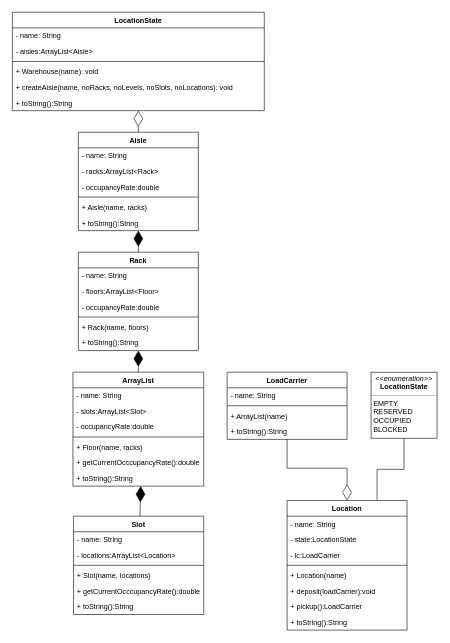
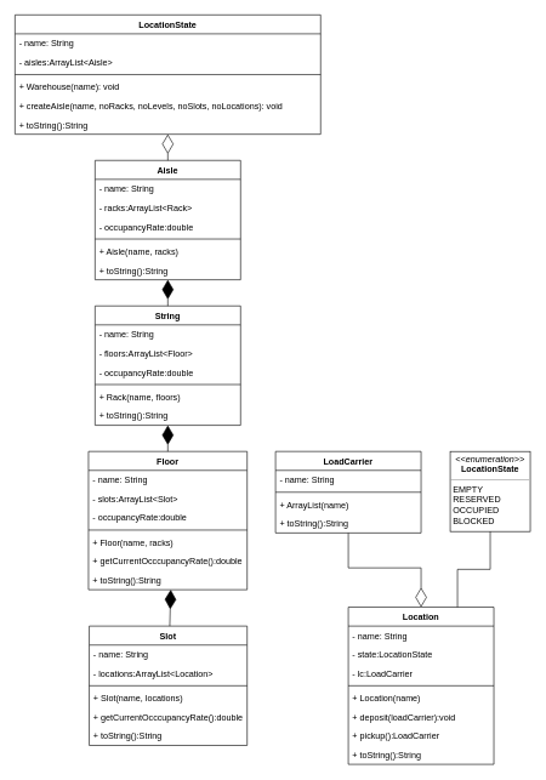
  <mxCell id="0" />
  <mxCell id="1" parent="0" />
  <mxCell id="2" value="LocationState" style="swimlane;fontStyle=1;align=center;verticalAlign=top;childLayout=stackLayout;horizontal=1;startSize=26;horizontalStack=0;resizeParent=1;resizeParentMax=0;resizeLast=0;collapsible=1;marginBottom=0;" vertex="1" parent="1"><mxGeometry x="20" y="20" width="420" height="164" as="geometry" /></mxCell>
  <mxCell id="3" value="- name: String" style="text;strokeColor=none;fillColor=none;align=left;verticalAlign=top;spacingLeft=4;spacingRight=4;overflow=hidden;rotatable=0;points=[[0,0.5],[1,0.5]];portConstraint=eastwest;" vertex="1" parent="2"><mxGeometry y="26" width="420" height="26" as="geometry" /></mxCell>
  <mxCell id="4" value="- aisles:ArrayList&lt;Aisle&gt;" style="text;strokeColor=none;fillColor=none;align=left;verticalAlign=top;spacingLeft=4;spacingRight=4;overflow=hidden;rotatable=0;points=[[0,0.5],[1,0.5]];portConstraint=eastwest;" vertex="1" parent="2"><mxGeometry y="52" width="420" height="26" as="geometry" /></mxCell>
  <mxCell id="5" value="" style="line;strokeWidth=1;fillColor=none;align=left;verticalAlign=middle;spacingTop=-1;spacingLeft=3;spacingRight=3;rotatable=0;labelPosition=right;points=[];portConstraint=eastwest;" vertex="1" parent="2"><mxGeometry y="78" width="420" height="8" as="geometry" /></mxCell>
  <mxCell id="6" value="+ Warehouse(name): void" style="text;strokeColor=none;fillColor=none;align=left;verticalAlign=top;spacingLeft=4;spacingRight=4;overflow=hidden;rotatable=0;points=[[0,0.5],[1,0.5]];portConstraint=eastwest;" vertex="1" parent="2"><mxGeometry y="86" width="420" height="26" as="geometry" /></mxCell>
  <mxCell id="7" value="+ createAisle(name, noRacks, noLevels, noSlots, noLocations): void" style="text;strokeColor=none;fillColor=none;align=left;verticalAlign=top;spacingLeft=4;spacingRight=4;overflow=hidden;rotatable=0;points=[[0,0.5],[1,0.5]];portConstraint=eastwest;" vertex="1" parent="2"><mxGeometry y="112" width="420" height="26" as="geometry" /></mxCell>
  <mxCell id="8" value="+ toString():String" style="text;strokeColor=none;fillColor=none;align=left;verticalAlign=top;spacingLeft=4;spacingRight=4;overflow=hidden;rotatable=0;points=[[0,0.5],[1,0.5]];portConstraint=eastwest;" vertex="1" parent="2"><mxGeometry y="138" width="420" height="26" as="geometry" /></mxCell>
  <mxCell id="9" value="Aisle" style="swimlane;fontStyle=1;align=center;verticalAlign=top;childLayout=stackLayout;horizontal=1;startSize=26;horizontalStack=0;resizeParent=1;resizeParentMax=0;resizeLast=0;collapsible=1;marginBottom=0;" vertex="1" parent="1"><mxGeometry x="130" y="220" width="200" height="164" as="geometry" /></mxCell>
  <mxCell id="10" value="- name: String" style="text;strokeColor=none;fillColor=none;align=left;verticalAlign=top;spacingLeft=4;spacingRight=4;overflow=hidden;rotatable=0;points=[[0,0.5],[1,0.5]];portConstraint=eastwest;" vertex="1" parent="9"><mxGeometry y="26" width="200" height="26" as="geometry" /></mxCell>
  <mxCell id="11" value="- racks:ArrayList&lt;Rack&gt;" style="text;strokeColor=none;fillColor=none;align=left;verticalAlign=top;spacingLeft=4;spacingRight=4;overflow=hidden;rotatable=0;points=[[0,0.5],[1,0.5]];portConstraint=eastwest;" vertex="1" parent="9"><mxGeometry y="52" width="200" height="26" as="geometry" /></mxCell>
  <mxCell id="12" value="- occupancyRate:double" style="text;strokeColor=none;fillColor=none;align=left;verticalAlign=top;spacingLeft=4;spacingRight=4;overflow=hidden;rotatable=0;points=[[0,0.5],[1,0.5]];portConstraint=eastwest;" vertex="1" parent="9"><mxGeometry y="78" width="200" height="26" as="geometry" /></mxCell>
  <mxCell id="13" value="" style="line;strokeWidth=1;fillColor=none;align=left;verticalAlign=middle;spacingTop=-1;spacingLeft=3;spacingRight=3;rotatable=0;labelPosition=right;points=[];portConstraint=eastwest;" vertex="1" parent="9"><mxGeometry y="104" width="200" height="8" as="geometry" /></mxCell>
  <mxCell id="14" value="+ Aisle(name, racks)" style="text;strokeColor=none;fillColor=none;align=left;verticalAlign=top;spacingLeft=4;spacingRight=4;overflow=hidden;rotatable=0;points=[[0,0.5],[1,0.5]];portConstraint=eastwest;" vertex="1" parent="9"><mxGeometry y="112" width="200" height="26" as="geometry" /></mxCell>
  <mxCell id="15" value="+ toString():String" style="text;strokeColor=none;fillColor=none;align=left;verticalAlign=top;spacingLeft=4;spacingRight=4;overflow=hidden;rotatable=0;points=[[0,0.5],[1,0.5]];portConstraint=eastwest;" vertex="1" parent="9"><mxGeometry y="138" width="200" height="26" as="geometry" /></mxCell>
- <mxCell id="16" value="Rack" style="swimlane;fontStyle=1;align=center;verticalAlign=top;childLayout=stackLayout;horizontal=1;startSize=26;horizontalStack=0;resizeParent=1;resizeParentMax=0;resizeLast=0;collapsible=1;marginBottom=0;" vertex="1" parent="1"><mxGeometry x="130" y="420" width="200" height="164" as="geometry" /></mxCell>
+ <mxCell id="16" value="String" style="swimlane;fontStyle=1;align=center;verticalAlign=top;childLayout=stackLayout;horizontal=1;startSize=26;horizontalStack=0;resizeParent=1;resizeParentMax=0;resizeLast=0;collapsible=1;marginBottom=0;" vertex="1" parent="1"><mxGeometry x="130" y="420" width="200" height="164" as="geometry" /></mxCell>
  <mxCell id="17" value="- name: String" style="text;strokeColor=none;fillColor=none;align=left;verticalAlign=top;spacingLeft=4;spacingRight=4;overflow=hidden;rotatable=0;points=[[0,0.5],[1,0.5]];portConstraint=eastwest;" vertex="1" parent="16"><mxGeometry y="26" width="200" height="26" as="geometry" /></mxCell>
  <mxCell id="18" value="- floors:ArrayList&lt;Floor&gt;" style="text;strokeColor=none;fillColor=none;align=left;verticalAlign=top;spacingLeft=4;spacingRight=4;overflow=hidden;rotatable=0;points=[[0,0.5],[1,0.5]];portConstraint=eastwest;" vertex="1" parent="16"><mxGeometry y="52" width="200" height="26" as="geometry" /></mxCell>
  <mxCell id="19" value="- occupancyRate:double" style="text;strokeColor=none;fillColor=none;align=left;verticalAlign=top;spacingLeft=4;spacingRight=4;overflow=hidden;rotatable=0;points=[[0,0.5],[1,0.5]];portConstraint=eastwest;" vertex="1" parent="16"><mxGeometry y="78" width="200" height="26" as="geometry" /></mxCell>
  <mxCell id="20" value="" style="line;strokeWidth=1;fillColor=none;align=left;verticalAlign=middle;spacingTop=-1;spacingLeft=3;spacingRight=3;rotatable=0;labelPosition=right;points=[];portConstraint=eastwest;" vertex="1" parent="16"><mxGeometry y="104" width="200" height="8" as="geometry" /></mxCell>
  <mxCell id="21" value="+ Rack(name, floors)" style="text;strokeColor=none;fillColor=none;align=left;verticalAlign=top;spacingLeft=4;spacingRight=4;overflow=hidden;rotatable=0;points=[[0,0.5],[1,0.5]];portConstraint=eastwest;" vertex="1" parent="16"><mxGeometry y="112" width="200" height="26" as="geometry" /></mxCell>
  <mxCell id="22" value="+ toString():String" style="text;strokeColor=none;fillColor=none;align=left;verticalAlign=top;spacingLeft=4;spacingRight=4;overflow=hidden;rotatable=0;points=[[0,0.5],[1,0.5]];portConstraint=eastwest;" vertex="1" parent="16"><mxGeometry y="138" width="200" height="26" as="geometry" /></mxCell>
- <mxCell id="23" value="ArrayList" style="swimlane;fontStyle=1;align=center;verticalAlign=top;childLayout=stackLayout;horizontal=1;startSize=26;horizontalStack=0;resizeParent=1;resizeParentMax=0;resizeLast=0;collapsible=1;marginBottom=0;" vertex="1" parent="1"><mxGeometry x="121" y="620" width="218" height="190" as="geometry" /></mxCell>
+ <mxCell id="23" value="Floor" style="swimlane;fontStyle=1;align=center;verticalAlign=top;childLayout=stackLayout;horizontal=1;startSize=26;horizontalStack=0;resizeParent=1;resizeParentMax=0;resizeLast=0;collapsible=1;marginBottom=0;" vertex="1" parent="1"><mxGeometry x="121" y="620" width="218" height="190" as="geometry" /></mxCell>
  <mxCell id="24" value="- name: String" style="text;strokeColor=none;fillColor=none;align=left;verticalAlign=top;spacingLeft=4;spacingRight=4;overflow=hidden;rotatable=0;points=[[0,0.5],[1,0.5]];portConstraint=eastwest;" vertex="1" parent="23"><mxGeometry y="26" width="218" height="26" as="geometry" /></mxCell>
  <mxCell id="25" value="- slots:ArrayList&lt;Slot&gt;" style="text;strokeColor=none;fillColor=none;align=left;verticalAlign=top;spacingLeft=4;spacingRight=4;overflow=hidden;rotatable=0;points=[[0,0.5],[1,0.5]];portConstraint=eastwest;" vertex="1" parent="23"><mxGeometry y="52" width="218" height="26" as="geometry" /></mxCell>
  <mxCell id="26" value="- occupancyRate:double" style="text;strokeColor=none;fillColor=none;align=left;verticalAlign=top;spacingLeft=4;spacingRight=4;overflow=hidden;rotatable=0;points=[[0,0.5],[1,0.5]];portConstraint=eastwest;" vertex="1" parent="23"><mxGeometry y="78" width="218" height="26" as="geometry" /></mxCell>
  <mxCell id="27" value="" style="line;strokeWidth=1;fillColor=none;align=left;verticalAlign=middle;spacingTop=-1;spacingLeft=3;spacingRight=3;rotatable=0;labelPosition=right;points=[];portConstraint=eastwest;" vertex="1" parent="23"><mxGeometry y="104" width="218" height="8" as="geometry" /></mxCell>
  <mxCell id="28" value="+ Floor(name, racks)" style="text;strokeColor=none;fillColor=none;align=left;verticalAlign=top;spacingLeft=4;spacingRight=4;overflow=hidden;rotatable=0;points=[[0,0.5],[1,0.5]];portConstraint=eastwest;" vertex="1" parent="23"><mxGeometry y="112" width="218" height="26" as="geometry" /></mxCell>
  <mxCell id="29" value="+ getCurrentOcccupancyRate():double" style="text;strokeColor=none;fillColor=none;align=left;verticalAlign=top;spacingLeft=4;spacingRight=4;overflow=hidden;rotatable=0;points=[[0,0.5],[1,0.5]];portConstraint=eastwest;" vertex="1" parent="23"><mxGeometry y="138" width="218" height="26" as="geometry" /></mxCell>
  <mxCell id="30" value="+ toString():String" style="text;strokeColor=none;fillColor=none;align=left;verticalAlign=top;spacingLeft=4;spacingRight=4;overflow=hidden;rotatable=0;points=[[0,0.5],[1,0.5]];portConstraint=eastwest;" vertex="1" parent="23"><mxGeometry y="164" width="218" height="26" as="geometry" /></mxCell>
  <mxCell id="31" value="" style="endArrow=diamondThin;endFill=0;endSize=24;html=1;rounded=0;exitX=0.5;exitY=0;exitDx=0;exitDy=0;" edge="1" parent="1" source="9" target="8"><mxGeometry width="160" relative="1" as="geometry"><mxPoint x="544" y="430" as="sourcePoint" /><mxPoint x="234" y="190" as="targetPoint" /></mxGeometry></mxCell>
  <mxCell id="32" value="" style="endArrow=diamondThin;endFill=1;endSize=24;html=1;rounded=0;" edge="1" parent="1" source="16" target="15"><mxGeometry width="160" relative="1" as="geometry"><mxPoint x="544" y="430" as="sourcePoint" /><mxPoint x="704" y="430" as="targetPoint" /></mxGeometry></mxCell>
  <mxCell id="33" value="" style="endArrow=diamondThin;endFill=1;endSize=24;html=1;rounded=0;" edge="1" parent="1" source="23" target="22"><mxGeometry width="160" relative="1" as="geometry"><mxPoint x="244" y="430" as="sourcePoint" /><mxPoint x="244" y="394" as="targetPoint" /></mxGeometry></mxCell>
  <mxCell id="34" value="Slot" style="swimlane;fontStyle=1;align=center;verticalAlign=top;childLayout=stackLayout;horizontal=1;startSize=26;horizontalStack=0;resizeParent=1;resizeParentMax=0;resizeLast=0;collapsible=1;marginBottom=0;" vertex="1" parent="1"><mxGeometry x="122" y="860" width="217" height="164" as="geometry" /></mxCell>
  <mxCell id="35" value="- name: String" style="text;strokeColor=none;fillColor=none;align=left;verticalAlign=top;spacingLeft=4;spacingRight=4;overflow=hidden;rotatable=0;points=[[0,0.5],[1,0.5]];portConstraint=eastwest;" vertex="1" parent="34"><mxGeometry y="26" width="217" height="26" as="geometry" /></mxCell>
  <mxCell id="36" value="- locations:ArrayList&lt;Location&gt;" style="text;strokeColor=none;fillColor=none;align=left;verticalAlign=top;spacingLeft=4;spacingRight=4;overflow=hidden;rotatable=0;points=[[0,0.5],[1,0.5]];portConstraint=eastwest;" vertex="1" parent="34"><mxGeometry y="52" width="217" height="26" as="geometry" /></mxCell>
  <mxCell id="37" value="" style="line;strokeWidth=1;fillColor=none;align=left;verticalAlign=middle;spacingTop=-1;spacingLeft=3;spacingRight=3;rotatable=0;labelPosition=right;points=[];portConstraint=eastwest;" vertex="1" parent="34"><mxGeometry y="78" width="217" height="8" as="geometry" /></mxCell>
  <mxCell id="38" value="+ Slot(name, locations)" style="text;strokeColor=none;fillColor=none;align=left;verticalAlign=top;spacingLeft=4;spacingRight=4;overflow=hidden;rotatable=0;points=[[0,0.5],[1,0.5]];portConstraint=eastwest;" vertex="1" parent="34"><mxGeometry y="86" width="217" height="26" as="geometry" /></mxCell>
  <mxCell id="39" value="+ getCurrentOcccupancyRate():double" style="text;strokeColor=none;fillColor=none;align=left;verticalAlign=top;spacingLeft=4;spacingRight=4;overflow=hidden;rotatable=0;points=[[0,0.5],[1,0.5]];portConstraint=eastwest;" vertex="1" parent="34"><mxGeometry y="112" width="217" height="26" as="geometry" /></mxCell>
  <mxCell id="40" value="+ toString():String" style="text;strokeColor=none;fillColor=none;align=left;verticalAlign=top;spacingLeft=4;spacingRight=4;overflow=hidden;rotatable=0;points=[[0,0.5],[1,0.5]];portConstraint=eastwest;" vertex="1" parent="34"><mxGeometry y="138" width="217" height="26" as="geometry" /></mxCell>
  <mxCell id="41" value="" style="endArrow=diamondThin;endFill=1;endSize=24;html=1;rounded=0;" edge="1" parent="1" source="34"><mxGeometry width="160" relative="1" as="geometry"><mxPoint x="244" y="630" as="sourcePoint" /><mxPoint x="234" y="810" as="targetPoint" /><Array as="points"><mxPoint x="234" y="810" /></Array></mxGeometry></mxCell>
  <mxCell id="42" value="Location" style="swimlane;fontStyle=1;align=center;verticalAlign=top;childLayout=stackLayout;horizontal=1;startSize=26;horizontalStack=0;resizeParent=1;resizeParentMax=0;resizeLast=0;collapsible=1;marginBottom=0;" vertex="1" parent="1"><mxGeometry x="478" y="834" width="200" height="216" as="geometry" /></mxCell>
  <mxCell id="43" value="- name: String" style="text;strokeColor=none;fillColor=none;align=left;verticalAlign=top;spacingLeft=4;spacingRight=4;overflow=hidden;rotatable=0;points=[[0,0.5],[1,0.5]];portConstraint=eastwest;" vertex="1" parent="42"><mxGeometry y="26" width="200" height="26" as="geometry" /></mxCell>
  <mxCell id="44" value="- state:LocationState" style="text;strokeColor=none;fillColor=none;align=left;verticalAlign=top;spacingLeft=4;spacingRight=4;overflow=hidden;rotatable=0;points=[[0,0.5],[1,0.5]];portConstraint=eastwest;" vertex="1" parent="42"><mxGeometry y="52" width="200" height="26" as="geometry" /></mxCell>
  <mxCell id="45" value="- lc:LoadCarrier" style="text;strokeColor=none;fillColor=none;align=left;verticalAlign=top;spacingLeft=4;spacingRight=4;overflow=hidden;rotatable=0;points=[[0,0.5],[1,0.5]];portConstraint=eastwest;" vertex="1" parent="42"><mxGeometry y="78" width="200" height="26" as="geometry" /></mxCell>
  <mxCell id="46" value="" style="line;strokeWidth=1;fillColor=none;align=left;verticalAlign=middle;spacingTop=-1;spacingLeft=3;spacingRight=3;rotatable=0;labelPosition=right;points=[];portConstraint=eastwest;" vertex="1" parent="42"><mxGeometry y="104" width="200" height="8" as="geometry" /></mxCell>
  <mxCell id="47" value="+ Location(name)" style="text;strokeColor=none;fillColor=none;align=left;verticalAlign=top;spacingLeft=4;spacingRight=4;overflow=hidden;rotatable=0;points=[[0,0.5],[1,0.5]];portConstraint=eastwest;" vertex="1" parent="42"><mxGeometry y="112" width="200" height="26" as="geometry" /></mxCell>
  <mxCell id="48" value="+ deposit(loadCarrier):void" style="text;strokeColor=none;fillColor=none;align=left;verticalAlign=top;spacingLeft=4;spacingRight=4;overflow=hidden;rotatable=0;points=[[0,0.5],[1,0.5]];portConstraint=eastwest;" vertex="1" parent="42"><mxGeometry y="138" width="200" height="26" as="geometry" /></mxCell>
  <mxCell id="49" value="+ pickup():LoadCarrier" style="text;strokeColor=none;fillColor=none;align=left;verticalAlign=top;spacingLeft=4;spacingRight=4;overflow=hidden;rotatable=0;points=[[0,0.5],[1,0.5]];portConstraint=eastwest;" vertex="1" parent="42"><mxGeometry y="164" width="200" height="26" as="geometry" /></mxCell>
  <mxCell id="50" value="+ toString():String" style="text;strokeColor=none;fillColor=none;align=left;verticalAlign=top;spacingLeft=4;spacingRight=4;overflow=hidden;rotatable=0;points=[[0,0.5],[1,0.5]];portConstraint=eastwest;" vertex="1" parent="42"><mxGeometry y="190" width="200" height="26" as="geometry" /></mxCell>
  <mxCell id="51" value="&lt;p style=&quot;margin: 0px ; margin-top: 4px ; text-align: center&quot;&gt;&lt;i&gt;&amp;lt;&amp;lt;enumeration&amp;gt;&amp;gt;&lt;/i&gt;&lt;br&gt;&lt;b&gt;LocationState&lt;/b&gt;&lt;/p&gt;&lt;hr size=&quot;1&quot;&gt;&lt;p style=&quot;margin: 0px ; margin-left: 4px&quot;&gt;EMPTY&lt;br&gt;&lt;/p&gt;&lt;p style=&quot;margin: 0px ; margin-left: 4px&quot;&gt;RESERVED&lt;/p&gt;&lt;p style=&quot;margin: 0px ; margin-left: 4px&quot;&gt;OCCUPIED&lt;/p&gt;&lt;p style=&quot;margin: 0px ; margin-left: 4px&quot;&gt;BLOCKED&lt;/p&gt;&lt;p style=&quot;margin: 0px ; margin-left: 4px&quot;&gt;&lt;br&gt;&lt;/p&gt;" style="verticalAlign=top;align=left;overflow=fill;fontSize=12;fontFamily=Helvetica;html=1;" vertex="1" parent="1"><mxGeometry x="618" y="620" width="110" height="110" as="geometry" /></mxCell>
  <mxCell id="52" value="LoadCarrier" style="swimlane;fontStyle=1;align=center;verticalAlign=top;childLayout=stackLayout;horizontal=1;startSize=26;horizontalStack=0;resizeParent=1;resizeParentMax=0;resizeLast=0;collapsible=1;marginBottom=0;" vertex="1" parent="1"><mxGeometry x="378" y="620" width="200" height="112" as="geometry" /></mxCell>
  <mxCell id="53" value="- name: String" style="text;strokeColor=none;fillColor=none;align=left;verticalAlign=top;spacingLeft=4;spacingRight=4;overflow=hidden;rotatable=0;points=[[0,0.5],[1,0.5]];portConstraint=eastwest;" vertex="1" parent="52"><mxGeometry y="26" width="200" height="26" as="geometry" /></mxCell>
  <mxCell id="54" value="" style="line;strokeWidth=1;fillColor=none;align=left;verticalAlign=middle;spacingTop=-1;spacingLeft=3;spacingRight=3;rotatable=0;labelPosition=right;points=[];portConstraint=eastwest;" vertex="1" parent="52"><mxGeometry y="52" width="200" height="8" as="geometry" /></mxCell>
  <mxCell id="55" value="+ ArrayList(name)" style="text;strokeColor=none;fillColor=none;align=left;verticalAlign=top;spacingLeft=4;spacingRight=4;overflow=hidden;rotatable=0;points=[[0,0.5],[1,0.5]];portConstraint=eastwest;" vertex="1" parent="52"><mxGeometry y="60" width="200" height="26" as="geometry" /></mxCell>
  <mxCell id="56" value="+ toString():String" style="text;strokeColor=none;fillColor=none;align=left;verticalAlign=top;spacingLeft=4;spacingRight=4;overflow=hidden;rotatable=0;points=[[0,0.5],[1,0.5]];portConstraint=eastwest;" vertex="1" parent="52"><mxGeometry y="86" width="200" height="26" as="geometry" /></mxCell>
  <mxCell id="57" value="" style="endArrow=none;html=1;edgeStyle=orthogonalEdgeStyle;rounded=0;exitX=0.5;exitY=1;exitDx=0;exitDy=0;entryX=0.75;entryY=0;entryDx=0;entryDy=0;" edge="1" parent="1" source="51" target="42"><mxGeometry relative="1" as="geometry"><mxPoint x="628" y="800" as="sourcePoint" /><mxPoint x="788" y="800" as="targetPoint" /></mxGeometry></mxCell>
  <mxCell id="58" value="" style="endArrow=diamondThin;endFill=0;endSize=24;html=1;rounded=0;" edge="1" parent="1" source="56" target="42"><mxGeometry width="160" relative="1" as="geometry"><mxPoint x="440" y="770" as="sourcePoint" /><mxPoint x="400" y="870" as="targetPoint" /><Array as="points"><mxPoint x="478" y="780" /><mxPoint x="578" y="780" /></Array></mxGeometry></mxCell>
